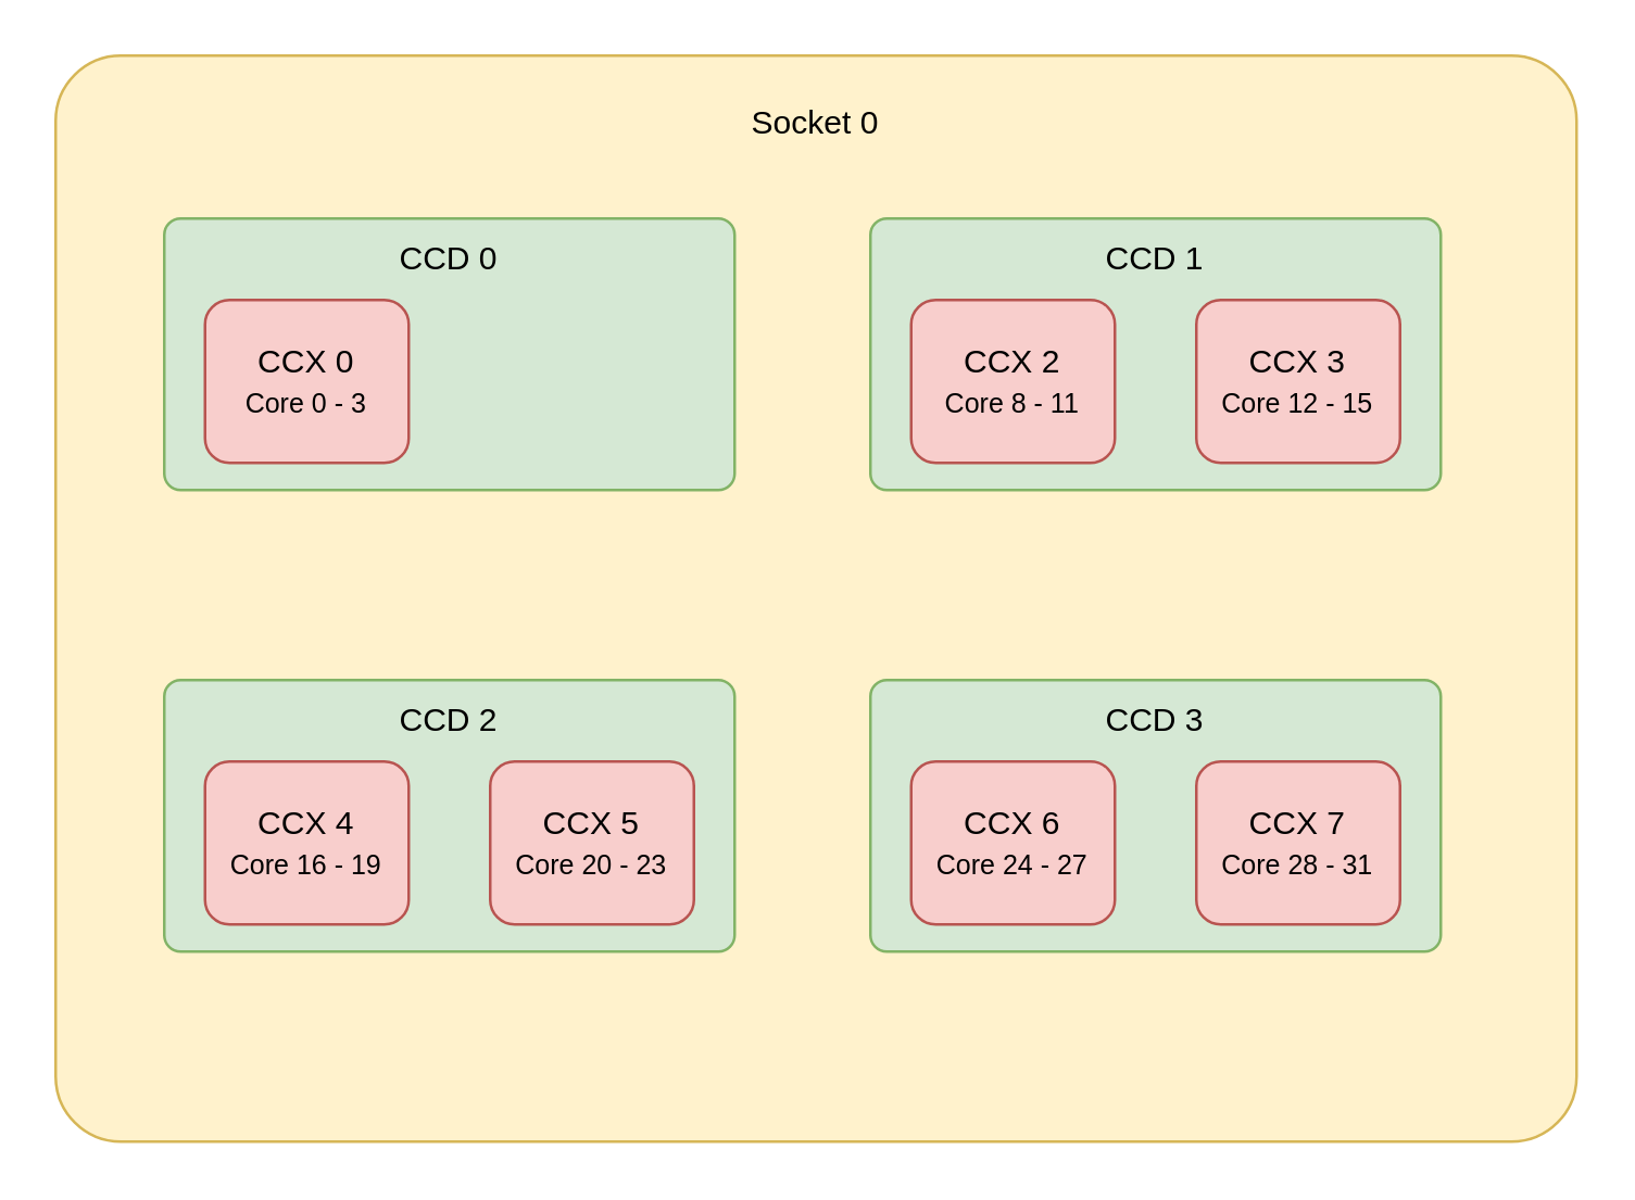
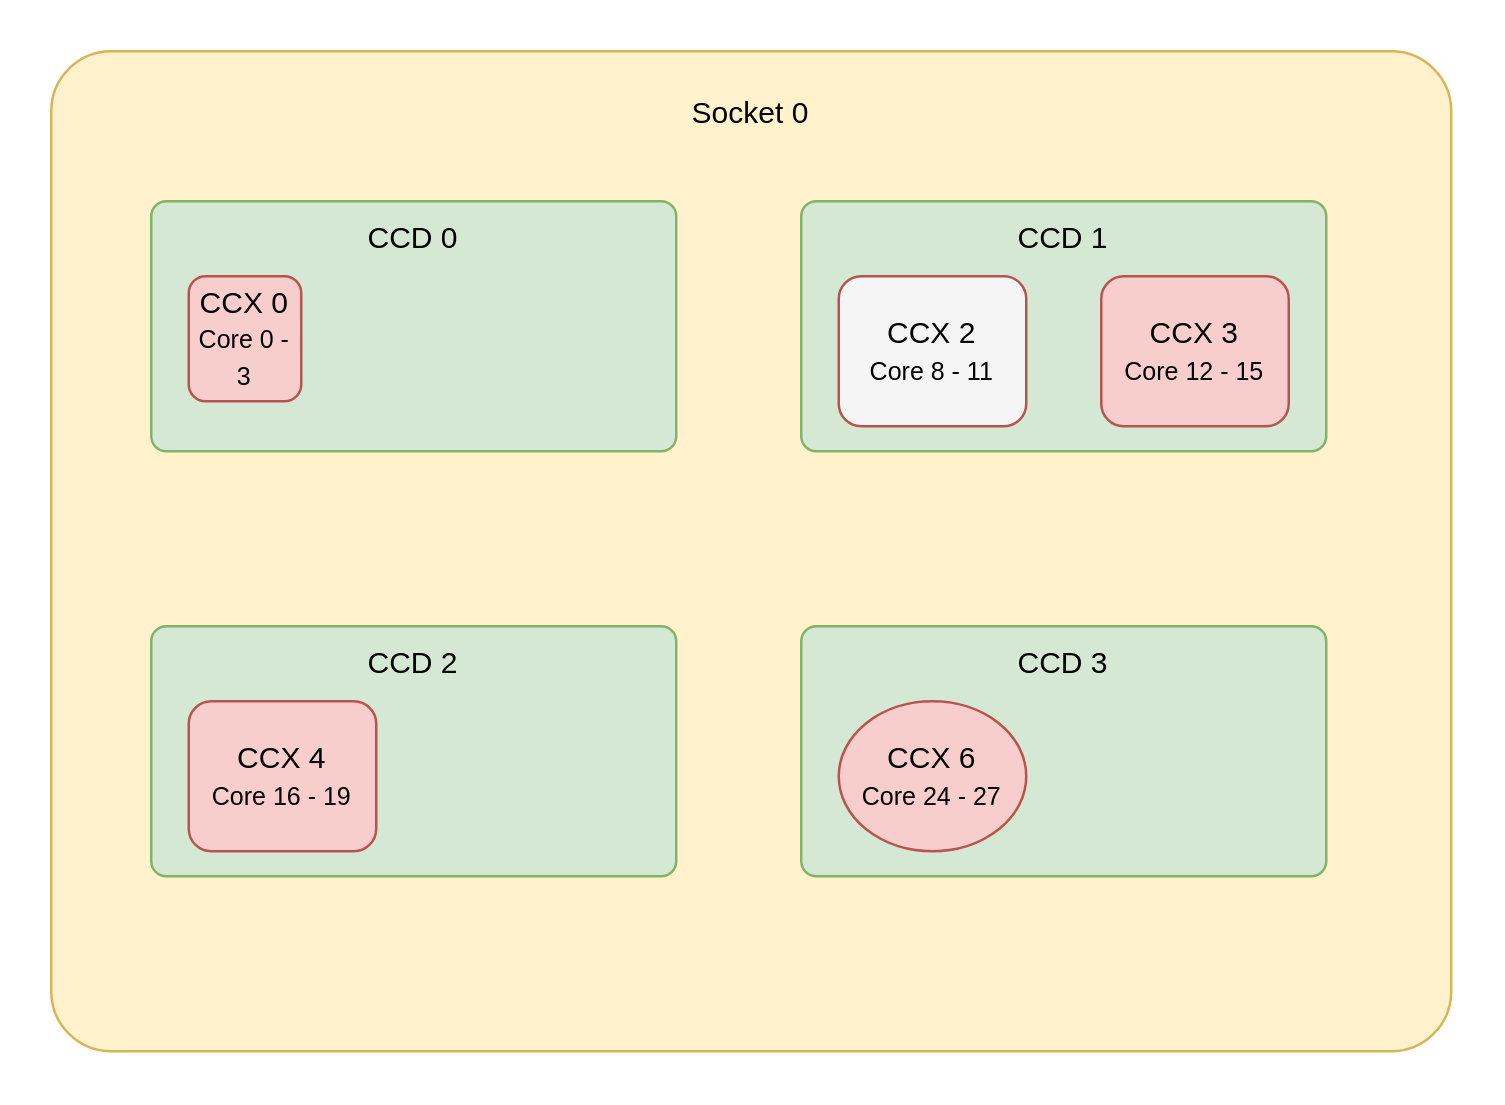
  <mxCell id="0" />
  <mxCell id="1" parent="0" />
  <mxCell id="2" value="" style="rounded=1;whiteSpace=wrap;html=1;arcSize=6;fillColor=#fff2cc;strokeColor=#d6b656;" vertex="1" parent="1"><mxGeometry x="20" y="20" width="560" height="400" as="geometry" /></mxCell>
  <mxCell id="3" value="" style="rounded=1;whiteSpace=wrap;html=1;arcSize=6;fillColor=#d5e8d4;strokeColor=#82b366;" vertex="1" parent="1"><mxGeometry x="60" y="80" width="210" height="100" as="geometry" /></mxCell>
  <mxCell id="4" value="Socket 0" style="text;html=1;align=center;verticalAlign=middle;whiteSpace=wrap;rounded=0;" vertex="1" parent="1"><mxGeometry x="270" y="30" width="60" height="30" as="geometry" /></mxCell>
  <mxCell id="5" value="CCD 0" style="text;html=1;align=center;verticalAlign=middle;whiteSpace=wrap;rounded=0;" vertex="1" parent="1"><mxGeometry x="135" y="80" width="60" height="30" as="geometry" /></mxCell>
- <mxCell id="6" value="CCX 0&lt;div&gt;&lt;font style=&quot;font-size: 10px;&quot;&gt;Core 0 - 3&lt;/font&gt;&lt;/div&gt;" style="rounded=1;whiteSpace=wrap;html=1;fillColor=#f8cecc;strokeColor=#b85450;" vertex="1" parent="1"><mxGeometry x="75" y="110" width="75" height="60" as="geometry" /></mxCell>
+ <mxCell id="6" value="CCX 0&lt;div&gt;&lt;font style=&quot;font-size: 10px;&quot;&gt;Core 0 - 3&lt;/font&gt;&lt;/div&gt;" style="rounded=1;whiteSpace=wrap;html=1;fillColor=#f8cecc;strokeColor=#b85450;" vertex="1" parent="1"><mxGeometry x="75" y="110" width="45" height="50" as="geometry" /></mxCell>
  <mxCell id="7" value="" style="rounded=1;whiteSpace=wrap;html=1;arcSize=6;fillColor=#d5e8d4;strokeColor=#82b366;" vertex="1" parent="1"><mxGeometry x="320" y="80" width="210" height="100" as="geometry" /></mxCell>
  <mxCell id="8" value="CCD 1" style="text;html=1;align=center;verticalAlign=middle;whiteSpace=wrap;rounded=0;" vertex="1" parent="1"><mxGeometry x="395" y="80" width="60" height="30" as="geometry" /></mxCell>
- <mxCell id="9" value="CCX 2&lt;div&gt;&lt;font style=&quot;font-size: 10px;&quot;&gt;Core 8 - 11&lt;/font&gt;&lt;/div&gt;" style="rounded=1;whiteSpace=wrap;html=1;fillColor=#f8cecc;strokeColor=#b85450;" vertex="1" parent="1"><mxGeometry x="335" y="110" width="75" height="60" as="geometry" /></mxCell>
+ <mxCell id="9" value="CCX 2&lt;div&gt;&lt;font style=&quot;font-size: 10px;&quot;&gt;Core 8 - 11&lt;/font&gt;&lt;/div&gt;" style="rounded=1;whiteSpace=wrap;html=1;fillColor=#f5f5f5;strokeColor=#b85450;" vertex="1" parent="1"><mxGeometry x="335" y="110" width="75" height="60" as="geometry" /></mxCell>
  <mxCell id="10" value="CCX 3&lt;div&gt;&lt;font style=&quot;font-size: 10px;&quot;&gt;Core 12 - 15&lt;/font&gt;&lt;/div&gt;" style="rounded=1;whiteSpace=wrap;html=1;fillColor=#f8cecc;strokeColor=#b85450;" vertex="1" parent="1"><mxGeometry x="440" y="110" width="75" height="60" as="geometry" /></mxCell>
  <mxCell id="11" value="" style="rounded=1;whiteSpace=wrap;html=1;arcSize=6;fillColor=#d5e8d4;strokeColor=#82b366;" vertex="1" parent="1"><mxGeometry x="60" y="250" width="210" height="100" as="geometry" /></mxCell>
  <mxCell id="12" value="CCD 2" style="text;html=1;align=center;verticalAlign=middle;whiteSpace=wrap;rounded=0;" vertex="1" parent="1"><mxGeometry x="135" y="250" width="60" height="30" as="geometry" /></mxCell>
  <mxCell id="13" value="CCX 4&lt;div&gt;&lt;font style=&quot;font-size: 10px;&quot;&gt;Core 16 - 19&lt;/font&gt;&lt;/div&gt;" style="rounded=1;whiteSpace=wrap;html=1;fillColor=#f8cecc;strokeColor=#b85450;" vertex="1" parent="1"><mxGeometry x="75" y="280" width="75" height="60" as="geometry" /></mxCell>
- <mxCell id="14" value="CCX 5&lt;div&gt;&lt;font style=&quot;font-size: 10px;&quot;&gt;Core 20 - 23&lt;/font&gt;&lt;/div&gt;" style="rounded=1;whiteSpace=wrap;html=1;fillColor=#f8cecc;strokeColor=#b85450;" vertex="1" parent="1"><mxGeometry x="180" y="280" width="75" height="60" as="geometry" /></mxCell>
  <mxCell id="15" value="" style="rounded=1;whiteSpace=wrap;html=1;arcSize=6;fillColor=#d5e8d4;strokeColor=#82b366;" vertex="1" parent="1"><mxGeometry x="320" y="250" width="210" height="100" as="geometry" /></mxCell>
  <mxCell id="16" value="CCD 3" style="text;html=1;align=center;verticalAlign=middle;whiteSpace=wrap;rounded=0;" vertex="1" parent="1"><mxGeometry x="395" y="250" width="60" height="30" as="geometry" /></mxCell>
- <mxCell id="17" value="CCX 6&lt;div&gt;&lt;font style=&quot;font-size: 10px;&quot;&gt;Core 24 - 27&lt;/font&gt;&lt;/div&gt;" style="rounded=1;whiteSpace=wrap;html=1;fillColor=#f8cecc;strokeColor=#b85450;" vertex="1" parent="1"><mxGeometry x="335" y="280" width="75" height="60" as="geometry" /></mxCell>
- <mxCell id="18" value="CCX 7&lt;div&gt;&lt;font style=&quot;font-size: 10px;&quot;&gt;Core 28 - 31&lt;/font&gt;&lt;/div&gt;" style="rounded=1;whiteSpace=wrap;html=1;fillColor=#f8cecc;strokeColor=#b85450;" vertex="1" parent="1"><mxGeometry x="440" y="280" width="75" height="60" as="geometry" /></mxCell>
+ <mxCell id="17" value="CCX 6&lt;div&gt;&lt;font style=&quot;font-size: 10px;&quot;&gt;Core 24 - 27&lt;/font&gt;&lt;/div&gt;" style="ellipse;whiteSpace=wrap;html=1;fillColor=#f8cecc;strokeColor=#b85450;" vertex="1" parent="1"><mxGeometry x="335" y="280" width="75" height="60" as="geometry" /></mxCell>
